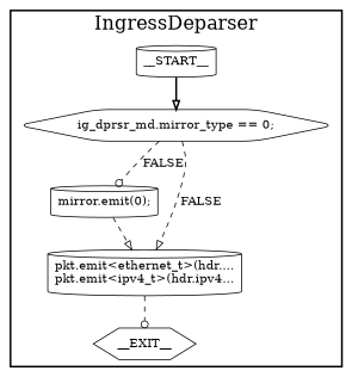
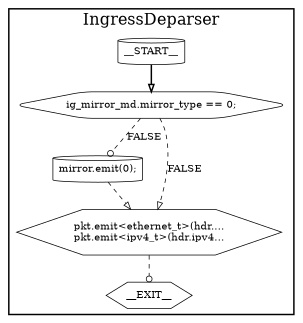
  digraph {
    node [shape=cylinder style=solid]
    edge [arrowhead=onormal style=dashed]
    n1 [label=__START__]
-   n2 [label="ig_dprsr_md.mirror_type == 0;" shape=hexagon style=rounded]
+   n2 [label="ig_mirror_md.mirror_type == 0;" shape=hexagon style=rounded]
    n3 [label=__EXIT__ shape=hexagon]
    n4 [label="mirror.emit(0);"]
-   n5 [label="pkt.emit<ethernet_t>(hdr....\npkt.emit<ipv4_t>(hdr.ipv4..."]
+   n5 [label="pkt.emit<ethernet_t>(hdr....\npkt.emit<ipv4_t>(hdr.ipv4..." shape=hexagon]
    subgraph cluster_1 {
      fontsize="22pt"
      label=IngressDeparser
      style=bold
      n1
      n2
      n3
      n4
      n5
    }
    n1 -> n2 [style=bold]
    n2 -> n4 [arrowhead=odot label=FALSE]
    n2 -> n5 [label=FALSE]
    n4 -> n5
    n5 -> n3 [arrowhead=odot]
  }
